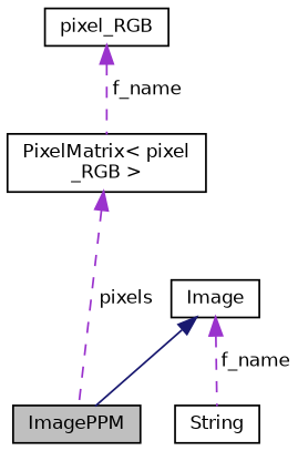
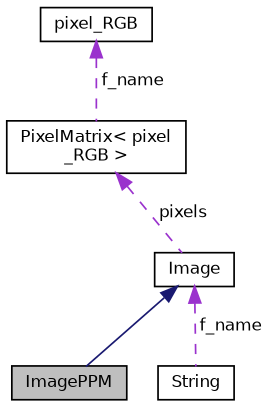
  digraph {
    node [color=black fillcolor=white fontname=Helvetica fontsize=10 shape=record style=filled]
    edge [color=darkorchid3 dir=back fontname=Helvetica fontsize=10 labelfontname=Helvetica labelfontsize=10 style=dashed]
    n1 [fillcolor=grey75 fontcolor=black height=0.2 label=ImagePPM width=0.4]
    n2 [height=0.2 label=Image width=0.4]
    n3 [height=0.2 label=String width=0.4]
    n4 [height=0.2 label="PixelMatrix\< pixel\l_RGB \>" width=0.4]
    n5 [height=0.2 label=pixel_RGB width=0.4]
    n2 -> n1 [color=midnightblue style=solid]
    n2 -> n3 [label=" f_name"]
-   n4 -> n1 [label=" pixels"]
+   n4 -> n2 [label=" pixels"]
    n5 -> n4 [label=" f_name"]
  }
